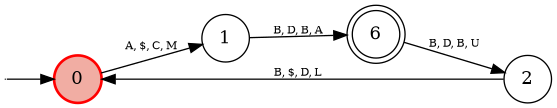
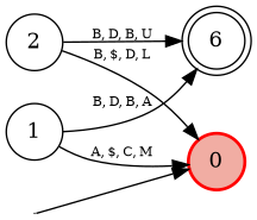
  digraph {
    rankdir=LR
    node [shape=circle]
    edge [fontsize=8]
    start [shape=point width=0]
    0 [color=red fillcolor="#F1ADA3" penwidth=2 style=filled]
    1
    n4 [label=6 shape=doublecircle]
    2
    start -> 0 [fontsize=""]
-   0 -> 1 [label="A, $, C, M"]
+   1 -> 0 [label="A, $, C, M"]
    1 -> n4 [label="B, D, B, A"]
    2 -> 0 [label="B, $, D, L"]
-   n4 -> 2 [label="B, D, B, U"]
+   2 -> n4 [label="B, D, B, U"]
  }
